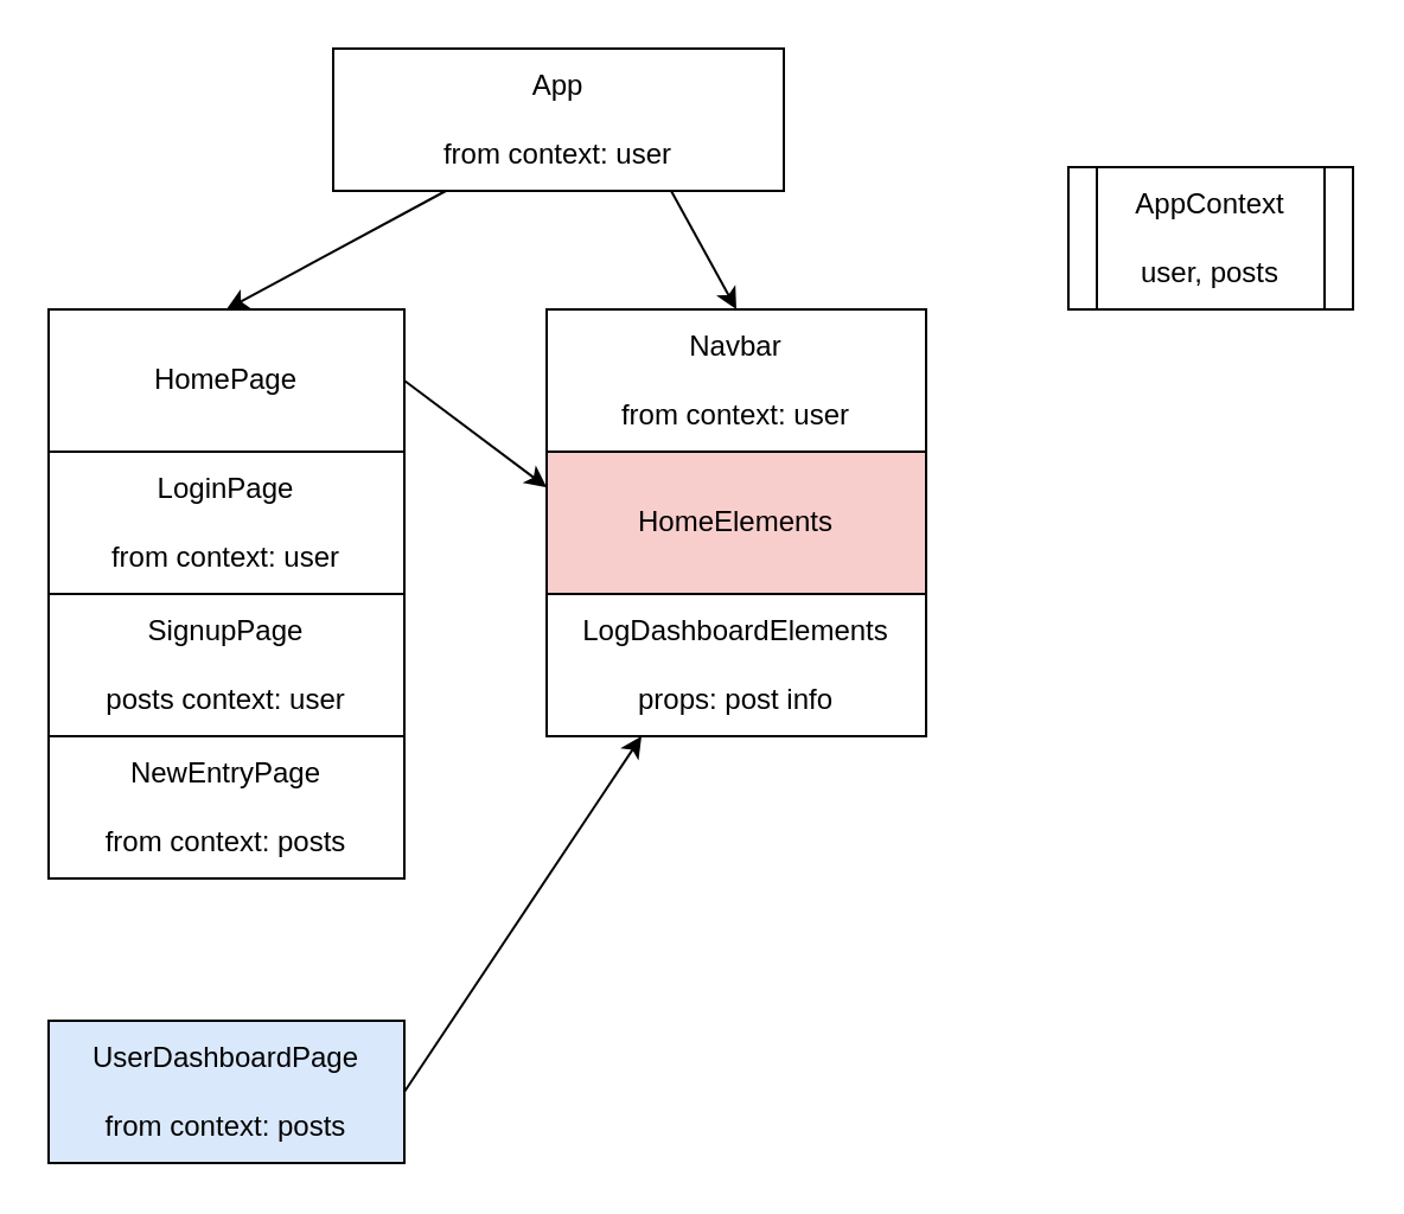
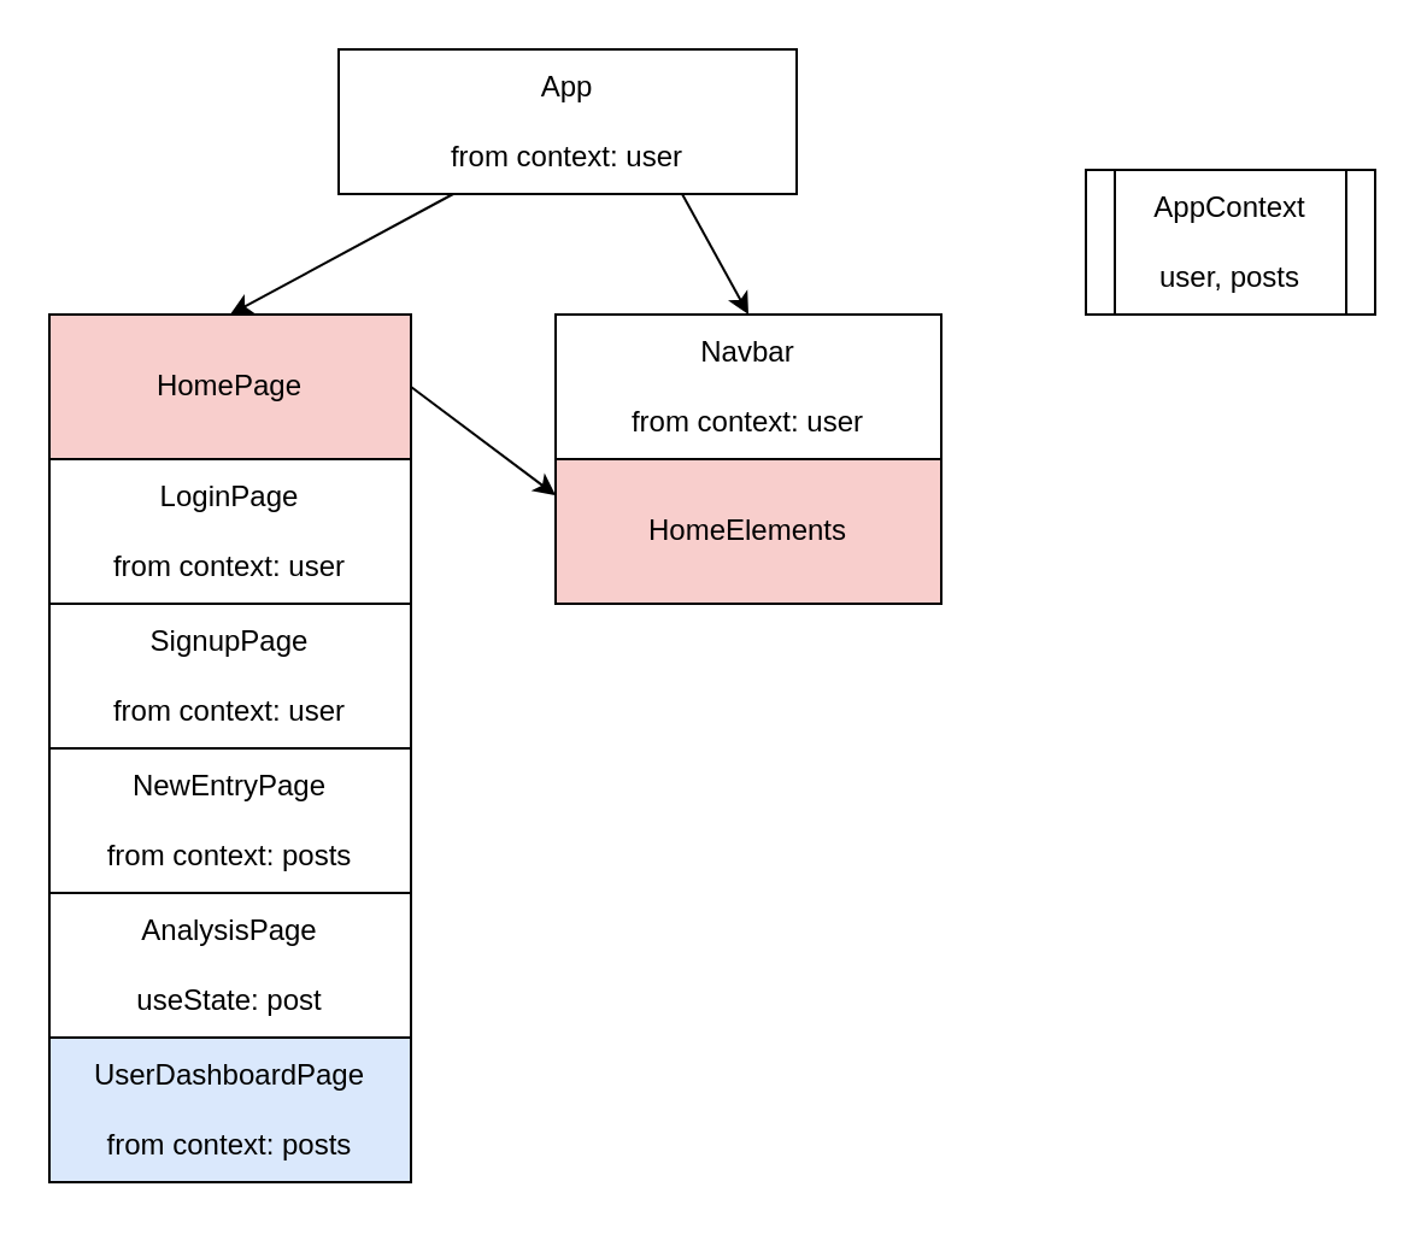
  <mxCell id="0" />
  <mxCell id="1" parent="0" />
  <mxCell id="2" style="edgeStyle=none;html=1;exitX=0.75;exitY=1;exitDx=0;exitDy=0;entryX=0.5;entryY=0;entryDx=0;entryDy=0;" parent="1" source="4" target="5" edge="1"><mxGeometry relative="1" as="geometry" /></mxCell>
  <mxCell id="3" style="edgeStyle=none;html=1;exitX=0.25;exitY=1;exitDx=0;exitDy=0;entryX=0.5;entryY=0;entryDx=0;entryDy=0;" parent="1" source="4" target="7" edge="1"><mxGeometry relative="1" as="geometry" /></mxCell>
  <mxCell id="4" value="App&lt;br&gt;&lt;br&gt;from context: user" style="rounded=0;whiteSpace=wrap;html=1;" parent="1" vertex="1"><mxGeometry x="140" y="20" width="190" height="60" as="geometry" /></mxCell>
  <mxCell id="5" value="Navbar&lt;br&gt;&lt;br&gt;from context: user" style="rounded=0;whiteSpace=wrap;html=1;" parent="1" vertex="1"><mxGeometry x="230" y="130" width="160" height="60" as="geometry" /></mxCell>
  <mxCell id="6" style="edgeStyle=none;html=1;exitX=1;exitY=0.5;exitDx=0;exitDy=0;entryX=0;entryY=0.25;entryDx=0;entryDy=0;" parent="1" source="7" target="13" edge="1"><mxGeometry relative="1" as="geometry" /></mxCell>
- <mxCell id="7" value="HomePage" style="rounded=0;whiteSpace=wrap;html=1;" parent="1" vertex="1"><mxGeometry x="20" y="130" width="150" height="60" as="geometry" /></mxCell>
+ <mxCell id="7" value="HomePage" style="rounded=0;whiteSpace=wrap;html=1;fillColor=#f8cecc;" parent="1" vertex="1"><mxGeometry x="20" y="130" width="150" height="60" as="geometry" /></mxCell>
  <mxCell id="8" value="NewEntryPage&lt;br&gt;&lt;br&gt;from context: posts" style="rounded=0;whiteSpace=wrap;html=1;" parent="1" vertex="1"><mxGeometry x="20" y="310" width="150" height="60" as="geometry" /></mxCell>
- <mxCell id="10" style="edgeStyle=none;html=1;exitX=1;exitY=0.5;exitDx=0;exitDy=0;entryX=0.25;entryY=1;entryDx=0;entryDy=0;" parent="1" source="11" target="16" edge="1"><mxGeometry relative="1" as="geometry" /></mxCell>
+ <mxCell id="9" value="AnalysisPage&lt;br&gt;&lt;br&gt;useState: post" style="rounded=0;whiteSpace=wrap;html=1;" parent="1" vertex="1"><mxGeometry x="20" y="370" width="150" height="60" as="geometry" /></mxCell>
  <mxCell id="11" value="UserDashboardPage&lt;br&gt;&lt;br&gt;from context: posts" style="rounded=0;whiteSpace=wrap;html=1;fillColor=#dae8fc;" parent="1" vertex="1"><mxGeometry x="20" y="430" width="150" height="60" as="geometry" /></mxCell>
  <mxCell id="12" value="AppContext&lt;br&gt;&lt;br&gt;user, posts" style="shape=process;whiteSpace=wrap;html=1;backgroundOutline=1;" parent="1" vertex="1"><mxGeometry x="450" y="70" width="120" height="60" as="geometry" /></mxCell>
  <mxCell id="13" value="HomeElements" style="rounded=0;whiteSpace=wrap;html=1;fillColor=#f8cecc;" parent="1" vertex="1"><mxGeometry x="230" y="190" width="160" height="60" as="geometry" /></mxCell>
  <mxCell id="14" value="LoginPage&lt;br&gt;&lt;br&gt;from context: user" style="rounded=0;whiteSpace=wrap;html=1;" parent="1" vertex="1"><mxGeometry x="20" y="190" width="150" height="60" as="geometry" /></mxCell>
- <mxCell id="15" value="SignupPage&lt;br&gt;&lt;br&gt;posts context: user" style="rounded=0;whiteSpace=wrap;html=1;" parent="1" vertex="1"><mxGeometry x="20" y="250" width="150" height="60" as="geometry" /></mxCell>
- <mxCell id="16" value="LogDashboardElements&lt;br&gt;&lt;br&gt;props: post info" style="rounded=0;whiteSpace=wrap;html=1;" parent="1" vertex="1"><mxGeometry x="230" y="250" width="160" height="60" as="geometry" /></mxCell>
+ <mxCell id="15" value="SignupPage&lt;br&gt;&lt;br&gt;from context: user" style="rounded=0;whiteSpace=wrap;html=1;" parent="1" vertex="1"><mxGeometry x="20" y="250" width="150" height="60" as="geometry" /></mxCell>
